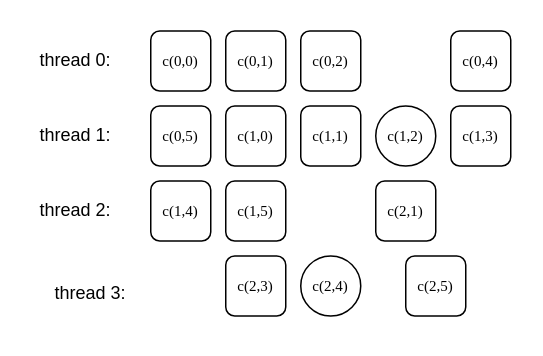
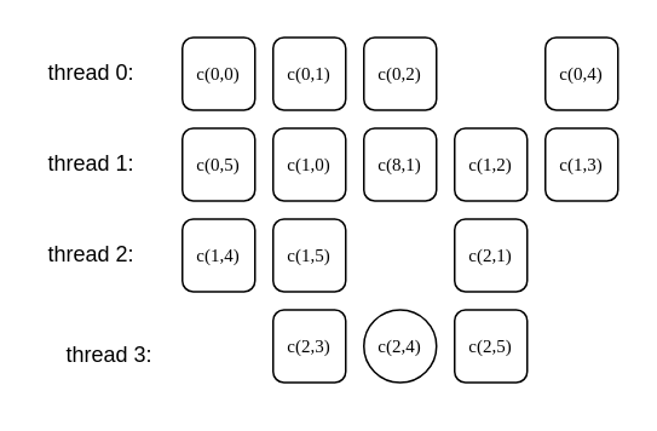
  <mxCell id="0" />
  <mxCell id="1" parent="0" />
  <mxCell id="2" value="thread 0:" style="text;html=1;align=center;verticalAlign=middle;whiteSpace=wrap;rounded=0;" vertex="1" parent="1"><mxGeometry x="20" y="20" width="60" height="40" as="geometry" /></mxCell>
  <mxCell id="3" value="thread 1:" style="text;html=1;align=center;verticalAlign=middle;whiteSpace=wrap;rounded=0;" vertex="1" parent="1"><mxGeometry x="20" y="70" width="60" height="40" as="geometry" /></mxCell>
  <mxCell id="4" value="thread 2:" style="text;html=1;align=center;verticalAlign=middle;whiteSpace=wrap;rounded=0;" vertex="1" parent="1"><mxGeometry x="20" y="120" width="60" height="40" as="geometry" /></mxCell>
  <mxCell id="5" value="thread 3:" style="text;html=1;align=center;verticalAlign=middle;whiteSpace=wrap;rounded=0;" vertex="1" parent="1"><mxGeometry x="30" y="175" width="60" height="40" as="geometry" /></mxCell>
  <mxCell id="6" value="c(0,0)" style="rounded=1;whiteSpace=wrap;html=1;fillColor=none;fontFamily=Lucida Console;fontSize=10;" vertex="1" parent="1"><mxGeometry x="100" y="20" width="40" height="40" as="geometry" /></mxCell>
  <mxCell id="7" value="&lt;span style=&quot;font-family: &amp;quot;Lucida Console&amp;quot;; font-size: 10px;&quot;&gt;c(0,1)&lt;/span&gt;" style="rounded=1;whiteSpace=wrap;html=1;fillColor=none;" vertex="1" parent="1"><mxGeometry x="150" y="20" width="40" height="40" as="geometry" /></mxCell>
  <mxCell id="8" value="&lt;span style=&quot;font-family: &amp;quot;Lucida Console&amp;quot;; font-size: 10px;&quot;&gt;c(0,2)&lt;/span&gt;" style="rounded=1;whiteSpace=wrap;html=1;fillColor=none;" vertex="1" parent="1"><mxGeometry x="200" y="20" width="40" height="40" as="geometry" /></mxCell>
  <mxCell id="9" value="c(0,5)" style="rounded=1;whiteSpace=wrap;html=1;fillColor=none;fontFamily=Lucida Console;fontSize=10;" vertex="1" parent="1"><mxGeometry x="100" y="70" width="40" height="40" as="geometry" /></mxCell>
- <mxCell id="10" value="&lt;span style=&quot;font-family: &amp;quot;Lucida Console&amp;quot;; font-size: 10px;&quot;&gt;c(1,1)&lt;/span&gt;" style="rounded=1;whiteSpace=wrap;html=1;fillColor=none;" vertex="1" parent="1"><mxGeometry x="200" y="70" width="40" height="40" as="geometry" /></mxCell>
- <mxCell id="11" value="&lt;span style=&quot;font-family: &amp;quot;Lucida Console&amp;quot;; font-size: 10px;&quot;&gt;c(1,2)&lt;/span&gt;" style="ellipse;whiteSpace=wrap;html=1;fillColor=none;" vertex="1" parent="1"><mxGeometry x="250" y="70" width="40" height="40" as="geometry" /></mxCell>
+ <mxCell id="10" value="&lt;span style=&quot;font-family: &amp;quot;Lucida Console&amp;quot;; font-size: 10px;&quot;&gt;c(8,1)&lt;/span&gt;" style="rounded=1;whiteSpace=wrap;html=1;fillColor=none;" vertex="1" parent="1"><mxGeometry x="200" y="70" width="40" height="40" as="geometry" /></mxCell>
+ <mxCell id="11" value="&lt;span style=&quot;font-family: &amp;quot;Lucida Console&amp;quot;; font-size: 10px;&quot;&gt;c(1,2)&lt;/span&gt;" style="rounded=1;whiteSpace=wrap;html=1;fillColor=none;" vertex="1" parent="1"><mxGeometry x="250" y="70" width="40" height="40" as="geometry" /></mxCell>
  <mxCell id="12" value="&lt;span style=&quot;font-family: &amp;quot;Lucida Console&amp;quot;; font-size: 10px;&quot;&gt;c(1,3)&lt;/span&gt;" style="rounded=1;whiteSpace=wrap;html=1;fillColor=none;" vertex="1" parent="1"><mxGeometry x="300" y="70" width="40" height="40" as="geometry" /></mxCell>
  <mxCell id="13" value="&lt;span style=&quot;font-family: &amp;quot;Lucida Console&amp;quot;; font-size: 10px;&quot;&gt;c(2,1)&lt;/span&gt;" style="rounded=1;whiteSpace=wrap;html=1;fillColor=none;" vertex="1" parent="1"><mxGeometry x="250" y="120" width="40" height="40" as="geometry" /></mxCell>
  <mxCell id="14" value="&lt;span style=&quot;font-family: &amp;quot;Lucida Console&amp;quot;; font-size: 10px;&quot;&gt;c(2,3)&lt;/span&gt;" style="rounded=1;whiteSpace=wrap;html=1;fillColor=none;" vertex="1" parent="1"><mxGeometry x="150" y="170" width="40" height="40" as="geometry" /></mxCell>
  <mxCell id="15" value="&lt;span style=&quot;font-family: &amp;quot;Lucida Console&amp;quot;; font-size: 10px;&quot;&gt;c(2,4)&lt;/span&gt;" style="ellipse;whiteSpace=wrap;html=1;fillColor=none;" vertex="1" parent="1"><mxGeometry x="200" y="170" width="40" height="40" as="geometry" /></mxCell>
- <mxCell id="16" value="&lt;span style=&quot;font-family: &amp;quot;Lucida Console&amp;quot;; font-size: 10px;&quot;&gt;c(2,5)&lt;/span&gt;" style="rounded=1;whiteSpace=wrap;html=1;fillColor=none;" vertex="1" parent="1"><mxGeometry x="270" y="170" width="40" height="40" as="geometry" /></mxCell>
+ <mxCell id="16" value="&lt;span style=&quot;font-family: &amp;quot;Lucida Console&amp;quot;; font-size: 10px;&quot;&gt;c(2,5)&lt;/span&gt;" style="rounded=1;whiteSpace=wrap;html=1;fillColor=none;" vertex="1" parent="1"><mxGeometry x="250" y="170" width="40" height="40" as="geometry" /></mxCell>
  <mxCell id="17" value="&lt;span style=&quot;font-family: &amp;quot;Lucida Console&amp;quot;; font-size: 10px;&quot;&gt;c(0,4)&lt;/span&gt;" style="rounded=1;whiteSpace=wrap;html=1;fillColor=none;" vertex="1" parent="1"><mxGeometry x="300" y="20" width="40" height="40" as="geometry" /></mxCell>
  <mxCell id="18" value="c(1,0)" style="rounded=1;whiteSpace=wrap;html=1;fillColor=none;fontFamily=Lucida Console;fontSize=10;" vertex="1" parent="1"><mxGeometry x="150" y="70" width="40" height="40" as="geometry" /></mxCell>
  <mxCell id="19" value="&lt;span style=&quot;font-family: &amp;quot;Lucida Console&amp;quot;; font-size: 10px;&quot;&gt;c(1,4)&lt;/span&gt;" style="rounded=1;whiteSpace=wrap;html=1;fillColor=none;" vertex="1" parent="1"><mxGeometry x="100" y="120" width="40" height="40" as="geometry" /></mxCell>
  <mxCell id="20" value="&lt;span style=&quot;font-family: &amp;quot;Lucida Console&amp;quot;; font-size: 10px;&quot;&gt;c(1,5)&lt;/span&gt;" style="rounded=1;whiteSpace=wrap;html=1;fillColor=none;" vertex="1" parent="1"><mxGeometry x="150" y="120" width="40" height="40" as="geometry" /></mxCell>
